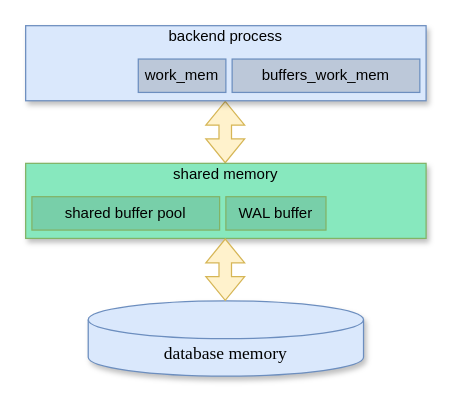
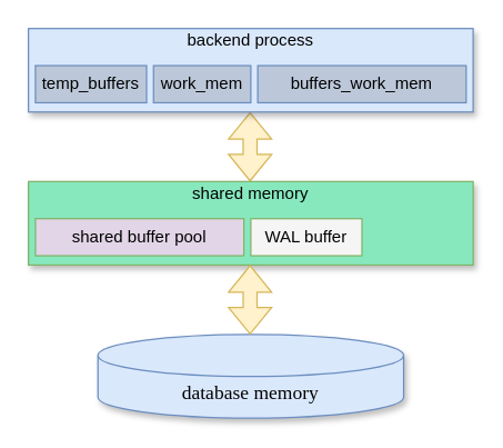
  <mxCell id="0" />
  <mxCell id="1" parent="0" />
  <mxCell id="2" value="" style="shape=flexArrow;endArrow=classic;startArrow=classic;html=1;rounded=0;strokeColor=#d6b656;fontColor=#5C5C5C;fillColor=#fff2cc;" parent="1" edge="1"><mxGeometry width="100" height="100" relative="1" as="geometry"><mxPoint x="179.5" y="130" as="sourcePoint" /><mxPoint x="179.5" y="80" as="targetPoint" /></mxGeometry></mxCell>
  <mxCell id="3" value="database memory" style="shape=cylinder3;whiteSpace=wrap;html=1;boundedLbl=1;backgroundOutline=1;size=15;sketch=0;hachureGap=4;jiggle=2;fontFamily=Architects Daughter;fontSource=https%3A%2F%2Ffonts.googleapis.com%2Fcss%3Ffamily%3DArchitects%2BDaughter;fontSize=14;fillColor=#dae8fc;strokeColor=#6c8ebf;shadow=1;" parent="1" vertex="1"><mxGeometry x="70" y="240" width="220" height="60" as="geometry" /></mxCell>
  <mxCell id="4" value="" style="group" parent="1" vertex="1" connectable="0"><mxGeometry x="20" y="20" width="320" height="60" as="geometry" /></mxCell>
  <mxCell id="5" value="backend process&lt;br&gt;&lt;br&gt;&lt;br&gt;&lt;br&gt;" style="rounded=0;whiteSpace=wrap;html=1;fillColor=#dae8fc;strokeColor=#6c8ebf;shadow=1;" parent="4" vertex="1"><mxGeometry width="320" height="60" as="geometry" /></mxCell>
+ <mxCell id="6" value="temp_buffers" style="rounded=0;whiteSpace=wrap;html=1;fillColor=#BCC8D9;strokeColor=#6c8ebf;" parent="4" vertex="1"><mxGeometry x="5" y="26.667" width="80" height="26.667" as="geometry" /></mxCell>
  <mxCell id="7" value="work_mem" style="rounded=0;whiteSpace=wrap;html=1;fillColor=#BCC8D9;strokeColor=#6c8ebf;" parent="4" vertex="1"><mxGeometry x="90" y="26.667" width="70" height="26.667" as="geometry" /></mxCell>
  <mxCell id="8" value="buffers_work_mem" style="rounded=0;whiteSpace=wrap;html=1;fillColor=#BCC8D9;strokeColor=#6c8ebf;" parent="4" vertex="1"><mxGeometry x="165" y="26.667" width="150" height="26.667" as="geometry" /></mxCell>
  <mxCell id="9" value="" style="group" parent="1" vertex="1" connectable="0"><mxGeometry x="20" y="130" width="320" height="60" as="geometry" /></mxCell>
  <mxCell id="10" value="shared memory&lt;br&gt;&lt;br&gt;&lt;br&gt;&lt;br&gt;" style="rounded=0;whiteSpace=wrap;html=1;fillColor=#87E8BE;strokeColor=#82b366;shadow=1;" parent="9" vertex="1"><mxGeometry width="320" height="60" as="geometry" /></mxCell>
- <mxCell id="11" value="WAL buffer" style="rounded=0;whiteSpace=wrap;html=1;fillColor=#78CFA9;strokeColor=#82b366;" parent="9" vertex="1"><mxGeometry x="160" y="26.667" width="80" height="26.667" as="geometry" /></mxCell>
- <mxCell id="12" value="shared buffer pool" style="rounded=0;whiteSpace=wrap;html=1;fillColor=#78CFA9;strokeColor=#82b366;" parent="9" vertex="1"><mxGeometry x="5" y="26.667" width="150" height="26.667" as="geometry" /></mxCell>
+ <mxCell id="11" value="WAL buffer" style="rounded=0;whiteSpace=wrap;html=1;fillColor=#f5f5f5;strokeColor=#82b366;" parent="9" vertex="1"><mxGeometry x="160" y="26.667" width="80" height="26.667" as="geometry" /></mxCell>
+ <mxCell id="12" value="shared buffer pool" style="rounded=0;whiteSpace=wrap;html=1;fillColor=#e1d5e7;strokeColor=#82b366;" parent="9" vertex="1"><mxGeometry x="5" y="26.667" width="150" height="26.667" as="geometry" /></mxCell>
  <mxCell id="13" value="" style="shape=flexArrow;endArrow=classic;startArrow=classic;html=1;rounded=0;strokeColor=#d6b656;fontColor=#5C5C5C;fillColor=#fff2cc;" parent="1" edge="1"><mxGeometry width="100" height="100" relative="1" as="geometry"><mxPoint x="179.5" y="240" as="sourcePoint" /><mxPoint x="179.5" y="190" as="targetPoint" /></mxGeometry></mxCell>
